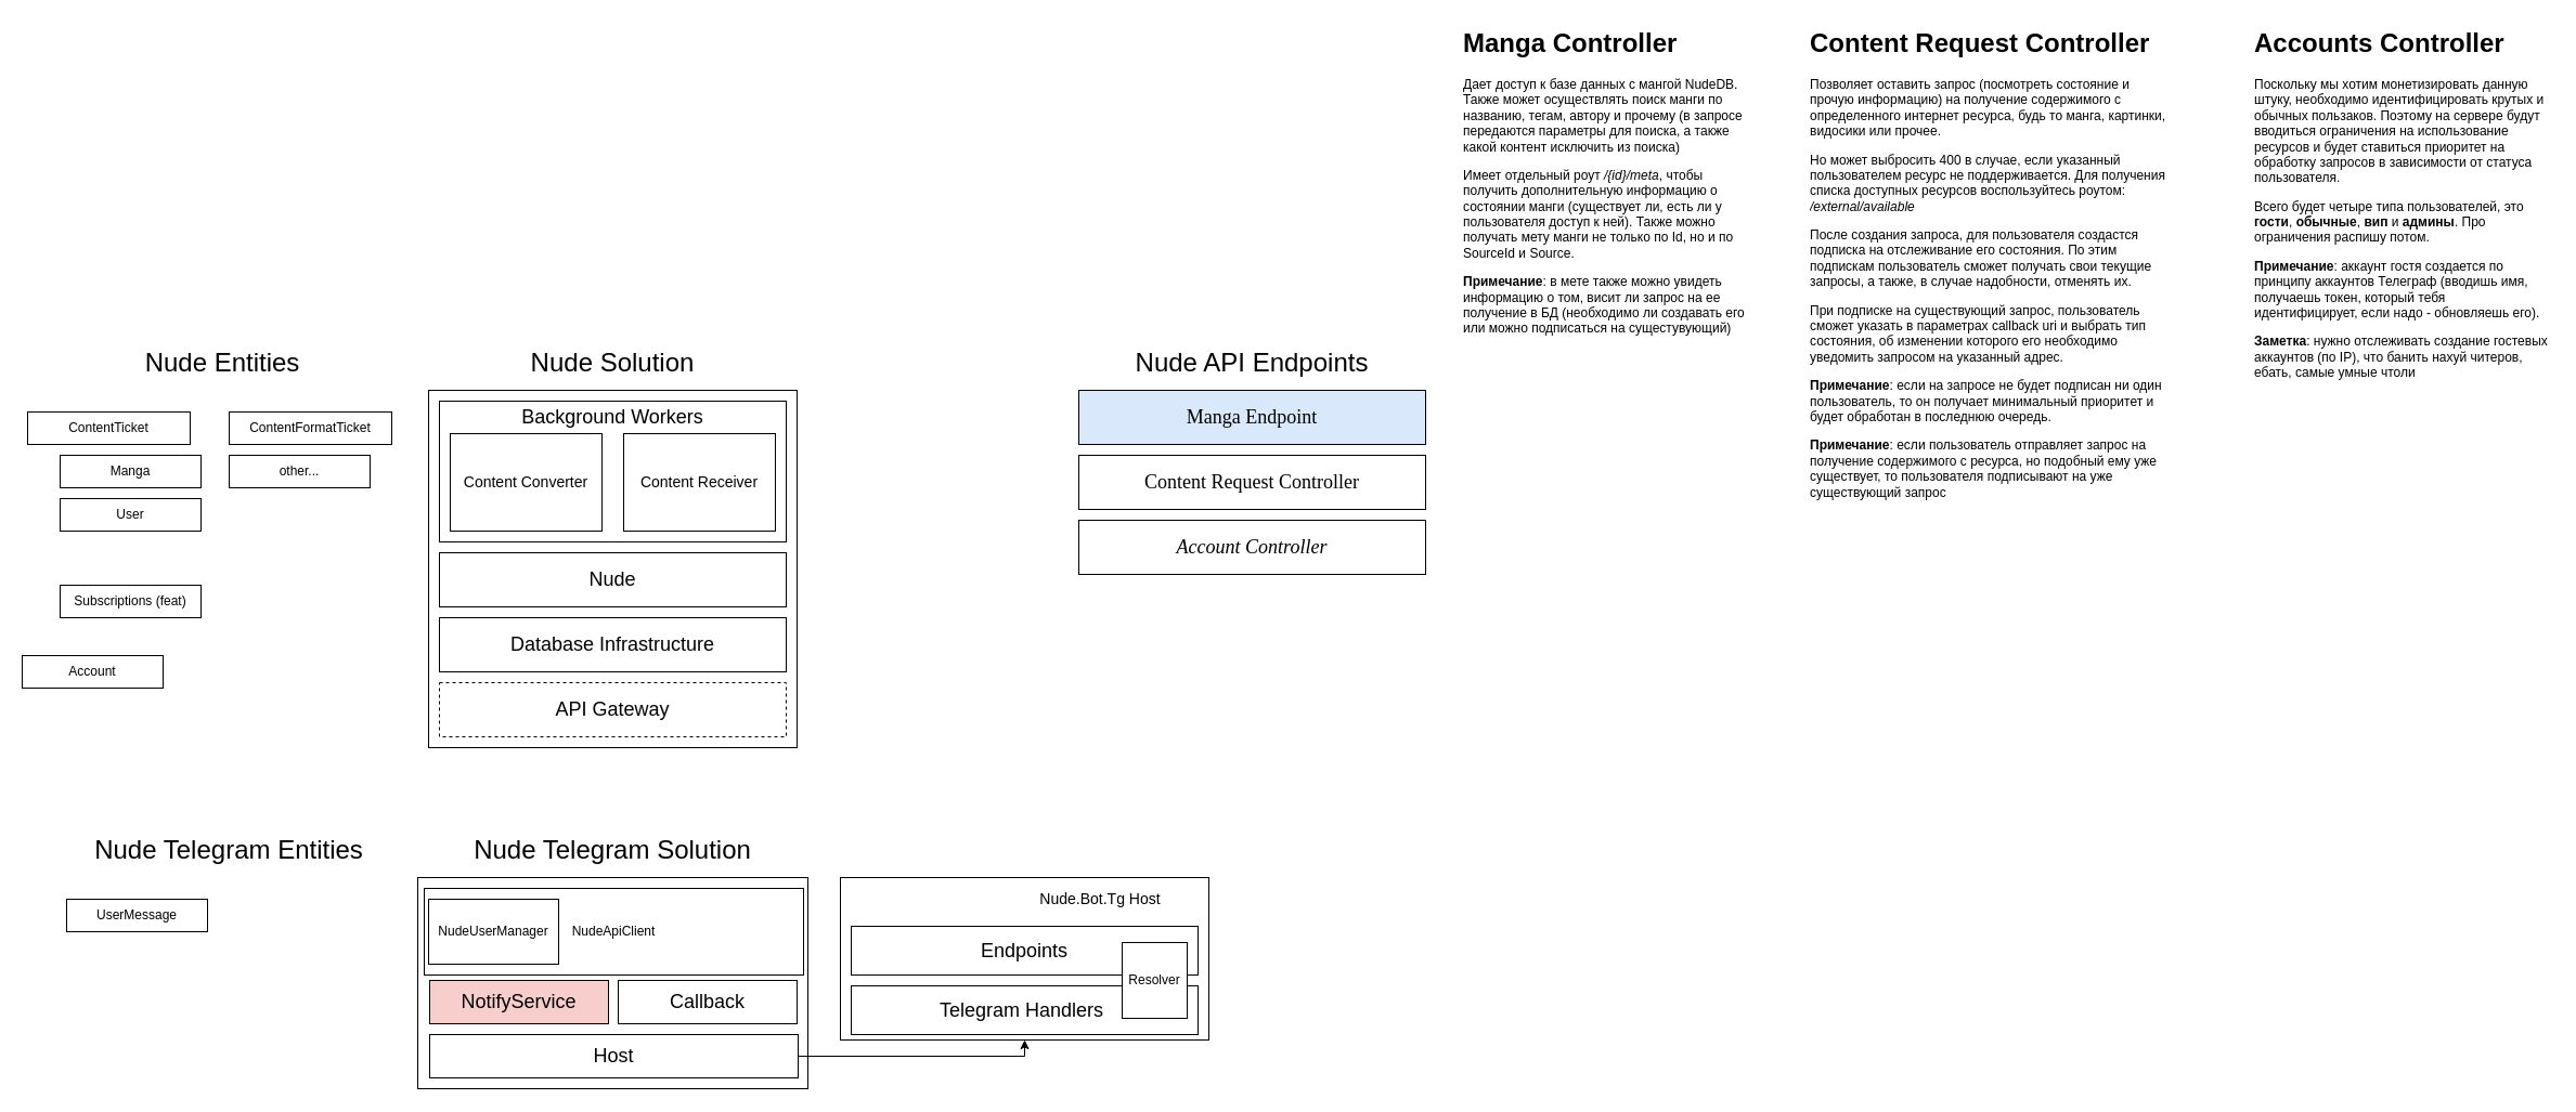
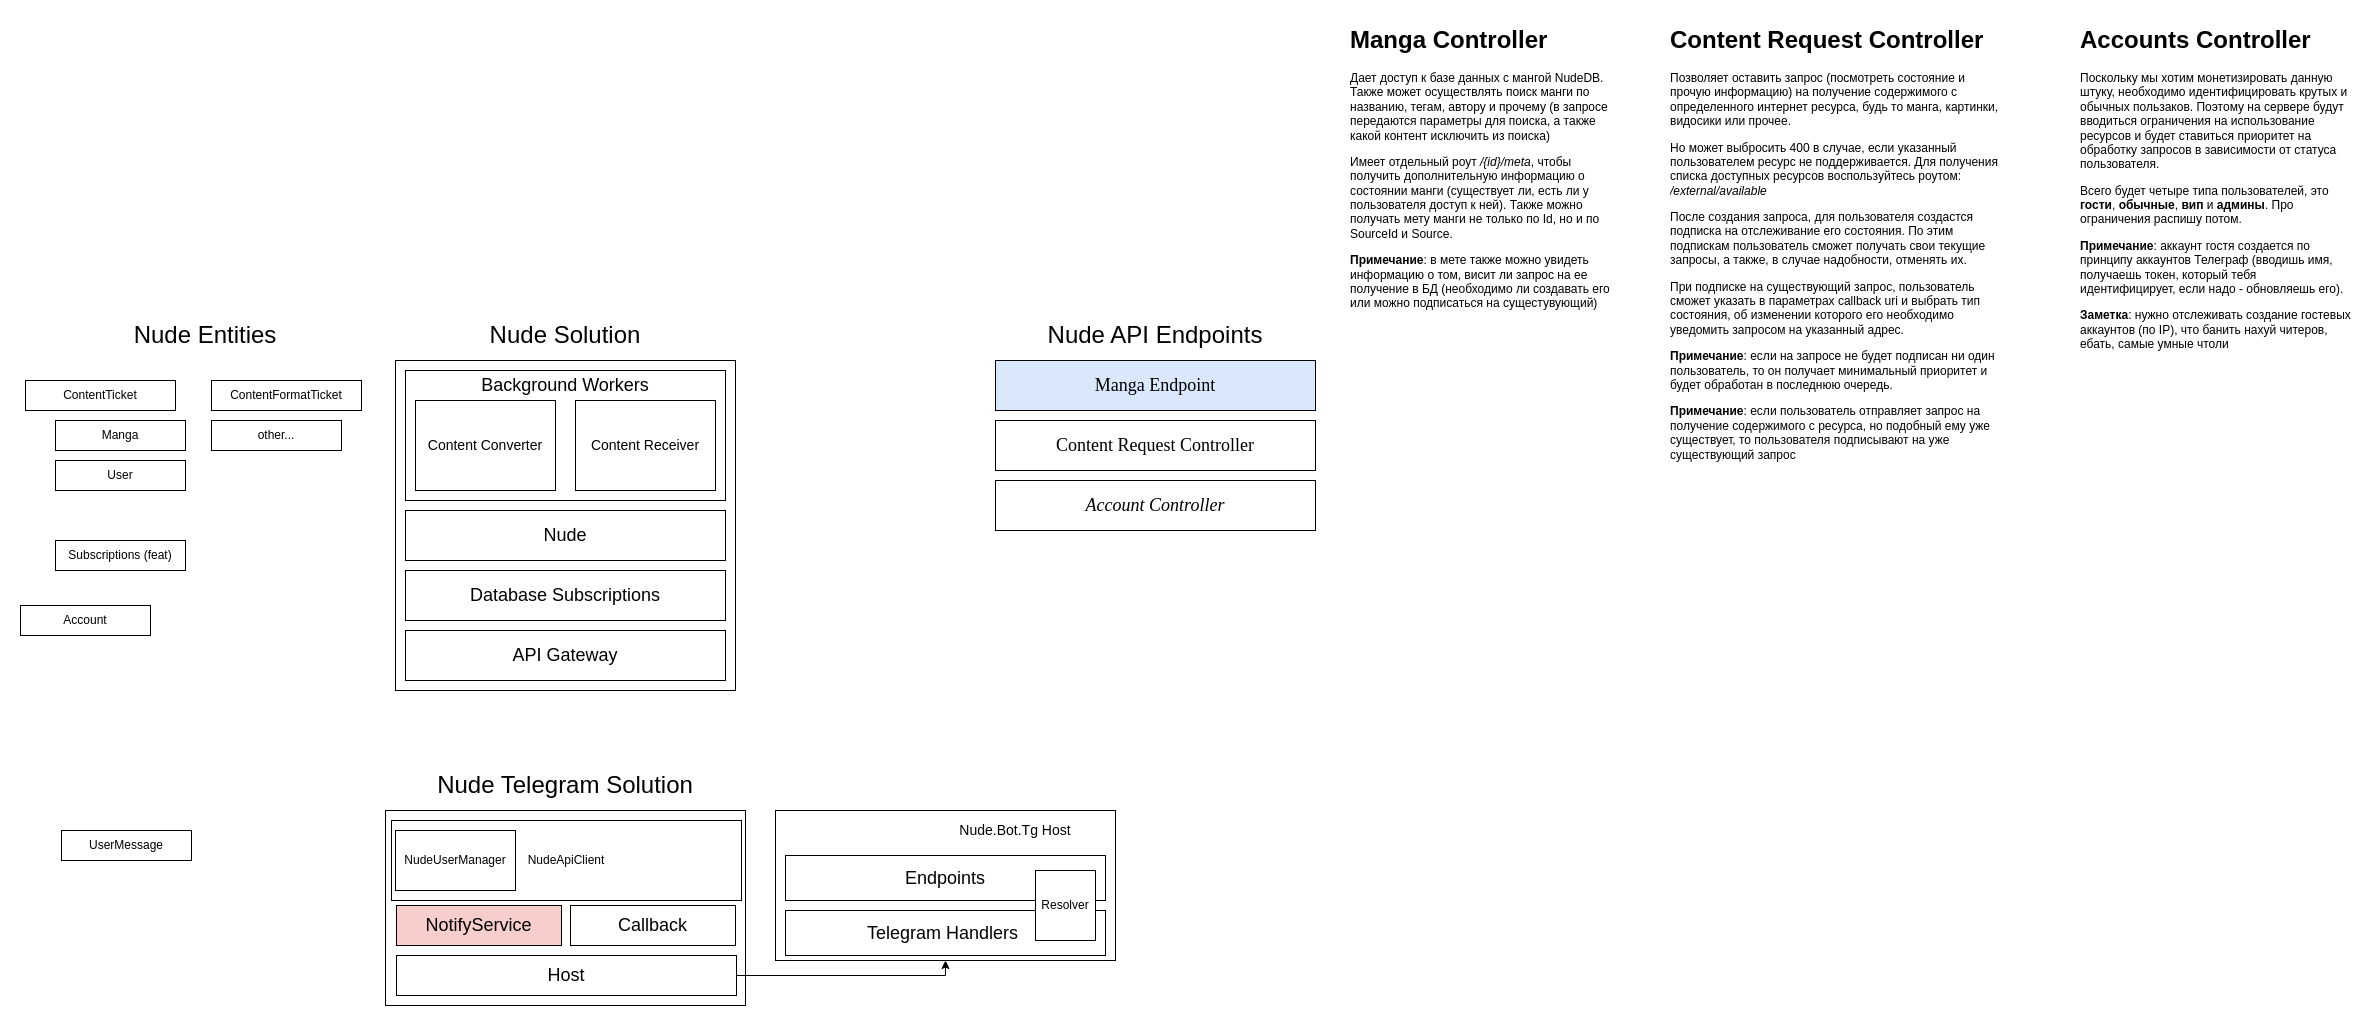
  <mxCell id="0" />
  <mxCell id="1" parent="0" />
  <mxCell id="2" value="" style="rounded=0;whiteSpace=wrap;html=1;" parent="1" vertex="1"><mxGeometry x="395" y="360" width="340" height="330" as="geometry" /></mxCell>
  <mxCell id="3" value="&lt;font style=&quot;font-size: 24px;&quot;&gt;Nude Solution&lt;/font&gt;" style="text;html=1;strokeColor=none;fillColor=none;align=center;verticalAlign=middle;whiteSpace=wrap;rounded=0;" parent="1" vertex="1"><mxGeometry x="475" y="320" width="180" height="30" as="geometry" /></mxCell>
- <mxCell id="4" value="&lt;font style=&quot;font-size: 18px;&quot;&gt;API Gateway&lt;/font&gt;" style="rounded=0;whiteSpace=wrap;html=1;dashed=1;" parent="1" vertex="1"><mxGeometry x="405" y="630" width="320" height="50" as="geometry" /></mxCell>
+ <mxCell id="4" value="&lt;font style=&quot;font-size: 18px;&quot;&gt;API Gateway&lt;/font&gt;" style="rounded=0;whiteSpace=wrap;html=1;" parent="1" vertex="1"><mxGeometry x="405" y="630" width="320" height="50" as="geometry" /></mxCell>
  <mxCell id="5" value="" style="rounded=0;whiteSpace=wrap;html=1;" parent="1" vertex="1"><mxGeometry x="405" y="370" width="320" height="130" as="geometry" /></mxCell>
  <mxCell id="6" value="&lt;font style=&quot;font-size: 18px;&quot;&gt;Background Workers&lt;/font&gt;" style="text;html=1;strokeColor=none;fillColor=none;align=center;verticalAlign=middle;whiteSpace=wrap;rounded=0;" parent="1" vertex="1"><mxGeometry x="465" y="370" width="200" height="30" as="geometry" /></mxCell>
  <mxCell id="7" value="&lt;font style=&quot;font-size: 14px;&quot;&gt;Content Receiver&lt;/font&gt;" style="rounded=0;whiteSpace=wrap;html=1;" parent="1" vertex="1"><mxGeometry x="575" y="400" width="140" height="90" as="geometry" /></mxCell>
  <mxCell id="8" value="&lt;font style=&quot;font-size: 14px;&quot;&gt;Content Converter&lt;/font&gt;" style="rounded=0;whiteSpace=wrap;html=1;" parent="1" vertex="1"><mxGeometry x="415" y="400" width="140" height="90" as="geometry" /></mxCell>
  <mxCell id="9" value="&lt;font style=&quot;font-size: 18px;&quot;&gt;Nude&lt;/font&gt;" style="rounded=0;whiteSpace=wrap;html=1;" parent="1" vertex="1"><mxGeometry x="405" y="510" width="320" height="50" as="geometry" /></mxCell>
  <mxCell id="10" value="" style="rounded=0;whiteSpace=wrap;html=1;" parent="1" vertex="1"><mxGeometry x="385" y="810" width="360" height="195" as="geometry" /></mxCell>
- <mxCell id="11" value="&lt;font style=&quot;font-size: 18px;&quot;&gt;Database Infrastructure&lt;/font&gt;" style="rounded=0;whiteSpace=wrap;html=1;" parent="1" vertex="1"><mxGeometry x="405" y="570" width="320" height="50" as="geometry" /></mxCell>
+ <mxCell id="11" value="&lt;font style=&quot;font-size: 18px;&quot;&gt;Database Subscriptions&lt;/font&gt;" style="rounded=0;whiteSpace=wrap;html=1;" parent="1" vertex="1"><mxGeometry x="405" y="570" width="320" height="50" as="geometry" /></mxCell>
  <mxCell id="12" value="&lt;font style=&quot;font-size: 18px;&quot;&gt;Host&lt;/font&gt;" style="rounded=0;whiteSpace=wrap;html=1;" parent="1" vertex="1"><mxGeometry x="396" y="955" width="340" height="40" as="geometry" /></mxCell>
  <mxCell id="13" value="&lt;font style=&quot;font-size: 24px;&quot;&gt;Nude Telegram Solution&lt;/font&gt;" style="text;html=1;strokeColor=none;fillColor=none;align=center;verticalAlign=middle;whiteSpace=wrap;rounded=0;" parent="1" vertex="1"><mxGeometry x="427" y="770" width="276" height="30" as="geometry" /></mxCell>
  <mxCell id="14" value="&lt;font style=&quot;font-size: 18px;&quot;&gt;NotifyService&lt;/font&gt;" style="rounded=0;whiteSpace=wrap;html=1;fillColor=#f8cecc;" parent="1" vertex="1"><mxGeometry x="396" y="905" width="165" height="40" as="geometry" /></mxCell>
  <mxCell id="15" value="&lt;font style=&quot;font-size: 18px;&quot;&gt;Callback&lt;/font&gt;" style="rounded=0;whiteSpace=wrap;html=1;" parent="1" vertex="1"><mxGeometry x="570" y="905" width="165" height="40" as="geometry" /></mxCell>
  <mxCell id="16" value="NudeApiClient" style="rounded=0;whiteSpace=wrap;html=1;" parent="1" vertex="1"><mxGeometry x="391" y="820" width="350" height="80" as="geometry" /></mxCell>
  <mxCell id="17" value="NudeUserManager" style="rounded=0;whiteSpace=wrap;html=1;" parent="1" vertex="1"><mxGeometry x="395" y="830" width="120" height="60" as="geometry" /></mxCell>
  <mxCell id="18" value="ContentTicket" style="rounded=0;whiteSpace=wrap;html=1;" parent="1" vertex="1"><mxGeometry x="25" y="380" width="150" height="30" as="geometry" /></mxCell>
  <mxCell id="19" value="&lt;font style=&quot;font-size: 24px;&quot;&gt;Nude Entities&lt;/font&gt;" style="text;html=1;strokeColor=none;fillColor=none;align=center;verticalAlign=middle;whiteSpace=wrap;rounded=0;" parent="1" vertex="1"><mxGeometry x="115" y="320" width="180" height="30" as="geometry" /></mxCell>
  <mxCell id="20" value="Manga" style="rounded=0;whiteSpace=wrap;html=1;" parent="1" vertex="1"><mxGeometry x="55" y="420" width="130" height="30" as="geometry" /></mxCell>
  <mxCell id="21" value="other..." style="rounded=0;whiteSpace=wrap;html=1;" parent="1" vertex="1"><mxGeometry x="211" y="420" width="130" height="30" as="geometry" /></mxCell>
- <mxCell id="22" value="&lt;font style=&quot;font-size: 24px;&quot;&gt;Nude Telegram Entities&lt;/font&gt;" style="text;html=1;strokeColor=none;fillColor=none;align=center;verticalAlign=middle;whiteSpace=wrap;rounded=0;" parent="1" vertex="1"><mxGeometry x="73" y="770" width="276" height="30" as="geometry" /></mxCell>
  <mxCell id="23" value="UserMessage" style="rounded=0;whiteSpace=wrap;html=1;" parent="1" vertex="1"><mxGeometry x="61" y="830" width="130" height="30" as="geometry" /></mxCell>
  <mxCell id="24" value="User" style="rounded=0;whiteSpace=wrap;html=1;" parent="1" vertex="1"><mxGeometry x="55" y="460" width="130" height="30" as="geometry" /></mxCell>
  <mxCell id="25" value="Account" style="rounded=0;whiteSpace=wrap;html=1;" parent="1" vertex="1"><mxGeometry x="20" y="605" width="130" height="30" as="geometry" /></mxCell>
  <mxCell id="26" value="Subscriptions (feat)" style="rounded=0;whiteSpace=wrap;html=1;" parent="1" vertex="1"><mxGeometry x="55" y="540" width="130" height="30" as="geometry" /></mxCell>
  <mxCell id="27" value="&lt;span style=&quot;font-size: 24px;&quot;&gt;Nude API Endpoints&lt;/span&gt;" style="text;html=1;strokeColor=none;fillColor=none;align=center;verticalAlign=middle;whiteSpace=wrap;rounded=0;" parent="1" vertex="1"><mxGeometry x="1005" y="320" width="300" height="30" as="geometry" /></mxCell>
  <mxCell id="28" value="&lt;font face=&quot;Tahoma&quot; style=&quot;font-size: 18px;&quot;&gt;Manga Endpoint&lt;/font&gt;" style="rounded=0;whiteSpace=wrap;html=1;fillColor=#dae8fc;" parent="1" vertex="1"><mxGeometry x="995" y="360" width="320" height="50" as="geometry" /></mxCell>
  <mxCell id="29" value="&lt;font face=&quot;Tahoma&quot; style=&quot;font-size: 18px;&quot;&gt;Content Request Controller&lt;/font&gt;" style="rounded=0;whiteSpace=wrap;html=1;" parent="1" vertex="1"><mxGeometry x="995" y="420" width="320" height="50" as="geometry" /></mxCell>
  <mxCell id="30" value="&lt;pre&gt;&lt;font face=&quot;Tahoma&quot; style=&quot;font-size: 18px;&quot;&gt;&lt;i&gt;Account Controller&lt;/i&gt;&lt;/font&gt;&lt;/pre&gt;" style="rounded=0;whiteSpace=wrap;html=1;" parent="1" vertex="1"><mxGeometry x="995" y="480" width="320" height="50" as="geometry" /></mxCell>
  <mxCell id="31" value="&lt;h1&gt;Manga Controller&lt;/h1&gt;&lt;p&gt;Дает доступ к базе данных с мангой NudeDB. Также может осуществлять поиск манги по названию, тегам, автору и прочему (в запросе передаются параметры для поиска, а также какой контент исключить из поиска)&lt;/p&gt;&lt;p&gt;Имеет отдельный роут &lt;i&gt;/{id}/meta&lt;/i&gt;, чтобы получить дополнительную информацию о состоянии манги (существует ли, есть ли у пользователя доступ к ней). Также можно получать мету манги не только по Id, но и по SourceId и Source.&lt;/p&gt;&lt;p&gt;&lt;b&gt;Примечание&lt;/b&gt;: в мете также можно увидеть информацию о том, висит ли запрос на ее получение в БД (необходимо ли создавать его или можно подписаться на сущестувующий)&lt;/p&gt;" style="text;html=1;strokeColor=none;fillColor=none;spacing=5;spacingTop=-20;whiteSpace=wrap;overflow=hidden;rounded=0;" parent="1" vertex="1"><mxGeometry x="1345" y="20" width="280" height="300" as="geometry" /></mxCell>
  <mxCell id="32" value="&lt;h1&gt;Content Request Controller&lt;/h1&gt;&lt;p&gt;Позволяет оставить запрос (посмотреть состояние и прочую информацию) на получение содержимого с определенного интернет ресурса, будь то манга, картинки, видосики или прочее.&lt;/p&gt;&lt;p&gt;Но может выбросить 400 в случае, если указанный пользователем ресурс не поддерживается. Для получения списка доступных ресурсов воспользуйтесь роутом: &lt;i&gt;/external/available&lt;/i&gt;&lt;/p&gt;&lt;p&gt;После создания запроса, для пользователя создастся подписка на отслеживание его состояния. По этим подпискам пользователь сможет получать свои текущие запросы, а также, в случае надобности, отменять их.&lt;/p&gt;&lt;p&gt;При подписке на существующий запрос, пользователь сможет указать в параметрах callback uri и выбрать тип состояния, об изменении которого его необходимо уведомить запросом на указанный адрес.&lt;/p&gt;&lt;p&gt;&lt;b&gt;Примечание&lt;/b&gt;: если на запросе не будет подписан ни один пользователь, то он получает минимальный приоритет и будет обработан в последнюю очередь.&lt;/p&gt;&lt;p&gt;&lt;b&gt;Примечание&lt;/b&gt;: если пользователь отправляет запрос на получение содержимого с ресурса, но подобный ему уже существует, то пользователя подписывают на уже существующий запрос&lt;/p&gt;" style="text;html=1;strokeColor=none;fillColor=none;spacing=5;spacingTop=-20;whiteSpace=wrap;overflow=hidden;rounded=0;" parent="1" vertex="1"><mxGeometry x="1665" y="20" width="340" height="460" as="geometry" /></mxCell>
  <mxCell id="33" value="&lt;h1&gt;Accounts Controller&lt;/h1&gt;&lt;p&gt;Поскольку мы хотим монетизировать данную штуку, необходимо идентифицировать крутых и обычных пользаков. Поэтому на сервере будут вводиться ограничения на использование ресурсов и будет ставиться приоритет на обработку запросов в зависимости от статуса пользователя.&lt;/p&gt;&lt;p&gt;Всего будет четыре типа пользователей, это &lt;b&gt;гости&lt;/b&gt;,&amp;nbsp;&lt;b&gt;обычные&lt;/b&gt;, &lt;b&gt;вип&lt;/b&gt; и &lt;b&gt;админы&lt;/b&gt;. Про ограничения распишу потом.&lt;/p&gt;&lt;p&gt;&lt;b&gt;Примечание&lt;/b&gt;: аккаунт гостя создается по принципу аккаунтов Телеграф (вводишь имя, получаешь токен, который тебя идентифицирует, если надо - обновляешь его).&lt;/p&gt;&lt;p&gt;&lt;b&gt;Заметка&lt;/b&gt;: нужно отслеживать создание гостевых аккаунтов (по IP), что банить нахуй читеров, ебать, самые умные чтоли&lt;/p&gt;" style="text;html=1;strokeColor=none;fillColor=none;spacing=5;spacingTop=-20;whiteSpace=wrap;overflow=hidden;rounded=0;" parent="1" vertex="1"><mxGeometry x="2075" y="20" width="280" height="430" as="geometry" /></mxCell>
  <mxCell id="34" value="ContentFormatTicket" style="rounded=0;whiteSpace=wrap;html=1;" parent="1" vertex="1"><mxGeometry x="211" y="380" width="150" height="30" as="geometry" /></mxCell>
  <mxCell id="35" value="" style="rounded=0;whiteSpace=wrap;html=1;" parent="1" vertex="1"><mxGeometry x="775" y="810" width="340" height="150" as="geometry" /></mxCell>
  <mxCell id="36" value="&lt;font style=&quot;font-size: 14px;&quot;&gt;Nude.Bot.Tg Host&lt;/font&gt;" style="text;html=1;strokeColor=none;fillColor=none;align=center;verticalAlign=middle;whiteSpace=wrap;rounded=0;" parent="1" vertex="1"><mxGeometry x="955" y="815" width="120" height="30" as="geometry" /></mxCell>
  <mxCell id="37" value="&lt;font style=&quot;font-size: 18px;&quot;&gt;Telegram Handlers&amp;nbsp;&lt;/font&gt;" style="rounded=0;whiteSpace=wrap;html=1;" parent="1" vertex="1"><mxGeometry x="785" y="910" width="320" height="45" as="geometry" /></mxCell>
  <mxCell id="38" value="&lt;font style=&quot;font-size: 18px;&quot;&gt;Endpoints&lt;/font&gt;" style="rounded=0;whiteSpace=wrap;html=1;" parent="1" vertex="1"><mxGeometry x="785" y="855" width="320" height="45" as="geometry" /></mxCell>
  <mxCell id="39" value="Resolver" style="rounded=0;whiteSpace=wrap;html=1;" parent="1" vertex="1"><mxGeometry x="1035" y="870" width="60" height="70" as="geometry" /></mxCell>
  <mxCell id="40" value="" style="endArrow=classic;html=1;rounded=0;exitX=1;exitY=0.5;exitDx=0;exitDy=0;entryX=0.5;entryY=1;entryDx=0;entryDy=0;" parent="1" source="12" target="35" edge="1"><mxGeometry width="50" height="50" relative="1" as="geometry"><mxPoint x="775" y="1055" as="sourcePoint" /><mxPoint x="825" y="1005" as="targetPoint" /><Array as="points"><mxPoint x="945" y="975" /></Array></mxGeometry></mxCell>
